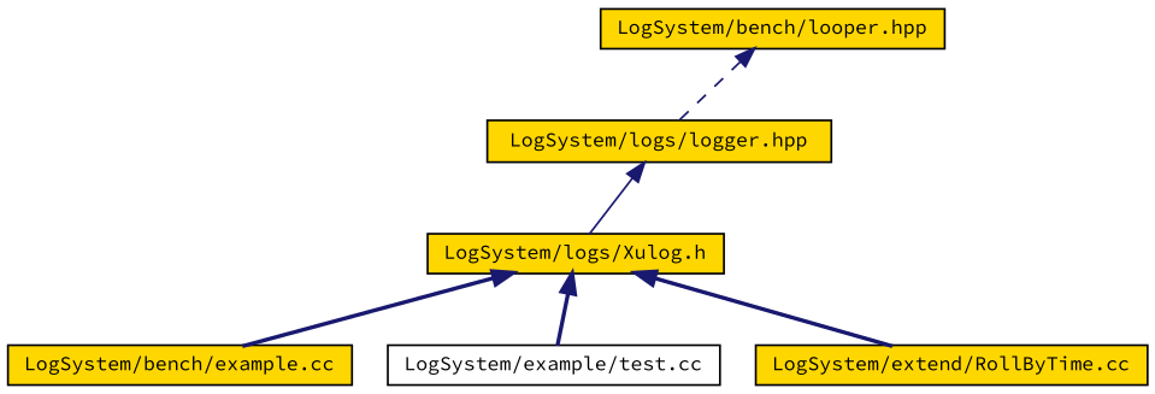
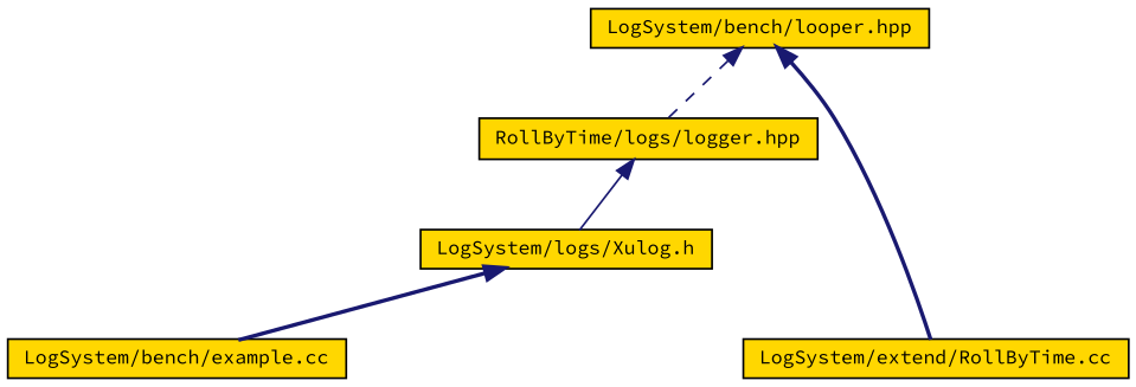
  digraph {
    fontname="Source Code Pro"
    node [color=black fillcolor=gold fontname="Source Code Pro" fontsize=10 shape=record style=filled]
    edge [color=midnightblue dir=back fontname="Source Code Pro" fontsize=10 labelfontname=Helvetica labelfontsize=10 style=bold]
    n1 [fontcolor=black height=0.2 label="LogSystem/bench/looper.hpp" width=0.4]
-   n2 [height=0.2 label="LogSystem/logs/logger.hpp" width=0.4]
+   n2 [height=0.2 label="RollByTime/logs/logger.hpp" width=0.4]
    n3 [height=0.2 label="LogSystem/logs/Xulog.h" width=0.4]
    n4 [height=0.2 label="LogSystem/bench/example.cc" width=0.4]
-   n5 [fillcolor=white height=0.2 label="LogSystem/example/test.cc" width=0.4]
    n6 [height=0.2 label="LogSystem/extend/RollByTime.cc" width=0.4]
    n1 -> n2 [style=dashed]
    n2 -> n3 [style=solid]
    n3 -> n4
-   n3 -> n5
-   n3 -> n6
+   n1 -> n6
  }
